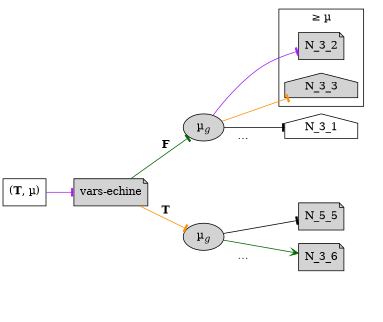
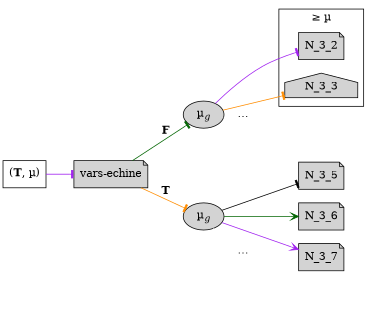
  digraph {
    rankdir=LR
    node [shape=note style=filled]
    edge [arrowhead=tee color=purple]
    N_3_2
    N_3_3 [shape=house]
    n3 [label=<(<b>T</b>, µ)> shape=record style=""]
    n4 [label="vars-echine"]
    n5 [label=<µ<sub><i>g</i></sub>> shape=""]
    n6 [label=<µ<sub><i>g</i></sub>> shape=""]
-   N_3_1 [shape=house style=""]
    N_3_4 [shape=triangle style=invisible]
-   N_3_5 [label=N_5_5]
+   N_3_5
    N_3_6
+   N_3_7
    N_3_8 [shape=triangle style=invisible]
    subgraph cluster_1 {
      label="≥ µ"
      N_3_2
      N_3_3
    }
    n3 -> n4
    n4 -> n5 [color=darkgreen label=<<b>F</b>>]
    n4 -> n6 [color=darkorange label=<<b>T</b>>]
    n5 -> N_3_2
    n5 -> N_3_3 [color=darkorange]
-   n5 -> N_3_1 [color=black]
    n5 -> N_3_4 [arrowhead=none color=white label="…"]
    n6 -> N_3_5 [color=black]
    n6 -> N_3_6 [arrowhead=vee color=darkgreen]
+   n6 -> N_3_7 [arrowhead=vee]
    n6 -> N_3_8 [arrowhead=none color=white label="…"]
  }
